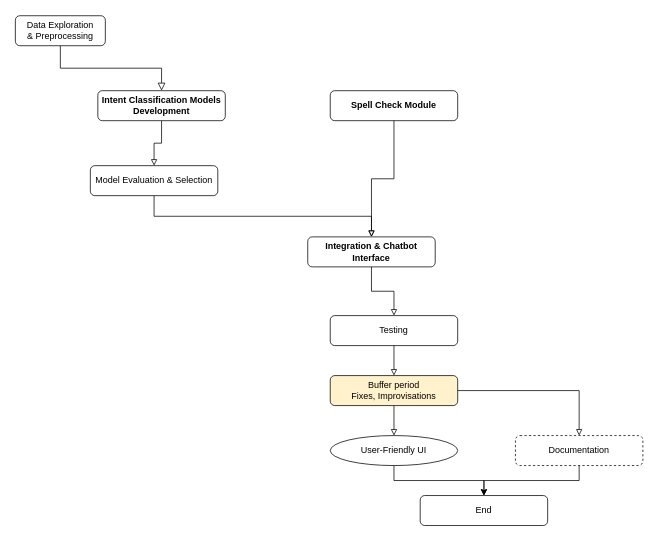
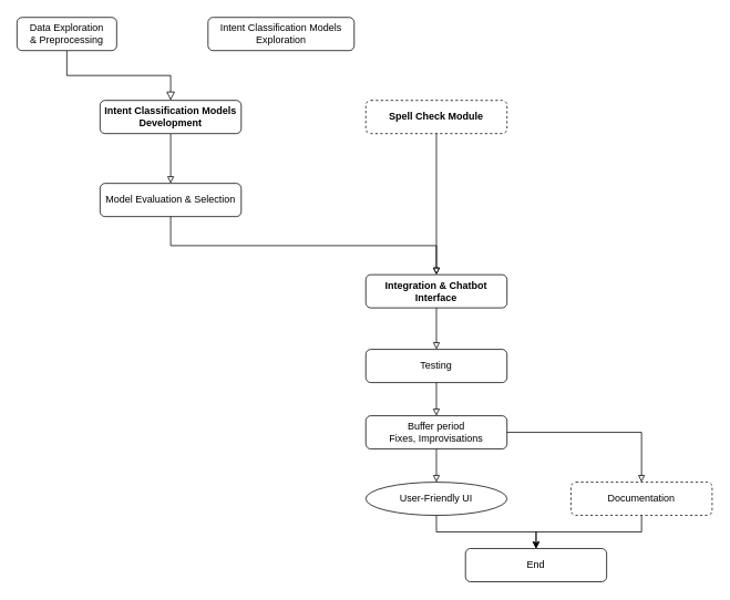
  <mxCell id="0" />
  <mxCell id="1" parent="0" />
  <mxCell id="2" value="" style="rounded=0;html=1;jettySize=auto;orthogonalLoop=1;fontSize=12;endArrow=block;endFill=0;endSize=8;strokeWidth=1;shadow=0;labelBackgroundColor=none;edgeStyle=orthogonalEdgeStyle;entryX=0.5;entryY=0;entryDx=0;entryDy=0;" parent="1" source="3" target="6" edge="1"><mxGeometry relative="1" as="geometry"><mxPoint x="80" y="110" as="targetPoint" /></mxGeometry></mxCell>
  <mxCell id="3" value="Data Exploration&lt;br style=&quot;font-size: 12px;&quot;&gt;&amp;amp; Preprocessing" style="rounded=1;whiteSpace=wrap;html=1;fontSize=12;glass=0;strokeWidth=1;shadow=0;" parent="1" vertex="1"><mxGeometry x="20" y="20" width="120" height="40" as="geometry" /></mxCell>
+ <mxCell id="4" value="Intent Classification Models Exploration" style="rounded=1;whiteSpace=wrap;html=1;fontSize=12;glass=0;strokeWidth=1;shadow=0;" parent="1" vertex="1"><mxGeometry x="250" y="20" width="176" height="40" as="geometry" /></mxCell>
  <mxCell id="5" style="edgeStyle=orthogonalEdgeStyle;rounded=0;orthogonalLoop=1;jettySize=auto;html=1;entryX=0.5;entryY=0;entryDx=0;entryDy=0;endArrow=block;endFill=0;fontSize=12;" parent="1" source="6" target="7" edge="1"><mxGeometry relative="1" as="geometry" /></mxCell>
- <mxCell id="6" value="&lt;b&gt;Intent Classification Models Development&lt;/b&gt;" style="rounded=1;whiteSpace=wrap;html=1;fontSize=12;glass=0;strokeWidth=1;shadow=0;" parent="1" vertex="1"><mxGeometry x="130" y="120" width="170" height="40" as="geometry" /></mxCell>
+ <mxCell id="6" value="&lt;b&gt;Intent Classification Models Development&lt;/b&gt;" style="rounded=1;whiteSpace=wrap;html=1;fontSize=12;glass=0;strokeWidth=1;shadow=0;" parent="1" vertex="1"><mxGeometry x="120" y="120" width="170" height="40" as="geometry" /></mxCell>
  <mxCell id="7" value="Model Evaluation &amp;amp; Selection" style="rounded=1;whiteSpace=wrap;html=1;fontSize=12;glass=0;strokeWidth=1;shadow=0;" parent="1" vertex="1"><mxGeometry x="120" y="220" width="170" height="40" as="geometry" /></mxCell>
- <mxCell id="8" value="&lt;b&gt;Spell Check Module&lt;/b&gt;" style="rounded=1;whiteSpace=wrap;html=1;fontSize=12;glass=0;strokeWidth=1;shadow=0;" parent="1" vertex="1"><mxGeometry x="440" y="120" width="170" height="40" as="geometry" /></mxCell>
+ <mxCell id="8" value="&lt;b&gt;Spell Check Module&lt;/b&gt;" style="rounded=1;whiteSpace=wrap;html=1;fontSize=12;glass=0;strokeWidth=1;shadow=0;dashed=1;" parent="1" vertex="1"><mxGeometry x="440" y="120" width="170" height="40" as="geometry" /></mxCell>
  <mxCell id="9" style="edgeStyle=orthogonalEdgeStyle;rounded=0;orthogonalLoop=1;jettySize=auto;html=1;endArrow=block;endFill=0;exitX=0.5;exitY=1;exitDx=0;exitDy=0;entryX=0.5;entryY=0;entryDx=0;entryDy=0;fontSize=12;" parent="1" source="8" target="11" edge="1"><mxGeometry relative="1" as="geometry"><mxPoint x="215" y="170" as="sourcePoint" /><mxPoint x="490" y="300" as="targetPoint" /></mxGeometry></mxCell>
  <mxCell id="10" style="edgeStyle=orthogonalEdgeStyle;rounded=0;orthogonalLoop=1;jettySize=auto;html=1;entryX=0.5;entryY=0;entryDx=0;entryDy=0;endArrow=block;endFill=0;fontSize=12;" parent="1" source="11" target="13" edge="1"><mxGeometry relative="1" as="geometry" /></mxCell>
- <mxCell id="11" value="&lt;b&gt;Integration &amp;amp; Chatbot Interface&lt;/b&gt;" style="rounded=1;whiteSpace=wrap;html=1;fontSize=12;glass=0;strokeWidth=1;shadow=0;" parent="1" vertex="1"><mxGeometry x="410" y="315" width="170" height="40" as="geometry" /></mxCell>
+ <mxCell id="11" value="&lt;b&gt;Integration &amp;amp; Chatbot Interface&lt;/b&gt;" style="rounded=1;whiteSpace=wrap;html=1;fontSize=12;glass=0;strokeWidth=1;shadow=0;" parent="1" vertex="1"><mxGeometry x="440" y="330" width="170" height="40" as="geometry" /></mxCell>
  <mxCell id="12" style="edgeStyle=orthogonalEdgeStyle;rounded=0;orthogonalLoop=1;jettySize=auto;html=1;endArrow=block;endFill=0;exitX=0.5;exitY=1;exitDx=0;exitDy=0;entryX=0.5;entryY=0;entryDx=0;entryDy=0;fontSize=12;" parent="1" source="7" target="11" edge="1"><mxGeometry relative="1" as="geometry"><mxPoint x="535" y="170" as="sourcePoint" /><mxPoint x="535" y="250" as="targetPoint" /></mxGeometry></mxCell>
  <mxCell id="13" value="Testing" style="rounded=1;whiteSpace=wrap;html=1;fontSize=12;glass=0;strokeWidth=1;shadow=0;" parent="1" vertex="1"><mxGeometry x="440" y="420" width="170" height="40" as="geometry" /></mxCell>
  <mxCell id="14" style="edgeStyle=orthogonalEdgeStyle;rounded=0;orthogonalLoop=1;jettySize=auto;html=1;entryX=0.5;entryY=0;entryDx=0;entryDy=0;endArrow=block;endFill=0;exitX=0.5;exitY=1;exitDx=0;exitDy=0;fontSize=12;" parent="1" source="13" target="16" edge="1"><mxGeometry relative="1" as="geometry"><mxPoint x="510" y="480" as="sourcePoint" /></mxGeometry></mxCell>
  <mxCell id="15" style="edgeStyle=orthogonalEdgeStyle;rounded=0;orthogonalLoop=1;jettySize=auto;html=1;entryX=0.5;entryY=0;entryDx=0;entryDy=0;endArrow=block;endFill=0;fontSize=12;" parent="1" source="16" target="18" edge="1"><mxGeometry relative="1" as="geometry" /></mxCell>
- <mxCell id="16" value="Buffer period&lt;br style=&quot;font-size: 12px;&quot;&gt;Fixes, Improvisations" style="rounded=1;whiteSpace=wrap;html=1;fontSize=12;glass=0;strokeWidth=1;shadow=0;fillColor=#fff2cc;" parent="1" vertex="1"><mxGeometry x="440" y="500" width="170" height="40" as="geometry" /></mxCell>
+ <mxCell id="16" value="Buffer period&lt;br style=&quot;font-size: 12px;&quot;&gt;Fixes, Improvisations" style="rounded=1;whiteSpace=wrap;html=1;fontSize=12;glass=0;strokeWidth=1;shadow=0;" parent="1" vertex="1"><mxGeometry x="440" y="500" width="170" height="40" as="geometry" /></mxCell>
  <mxCell id="17" style="edgeStyle=orthogonalEdgeStyle;rounded=0;orthogonalLoop=1;jettySize=auto;html=1;" edge="1" parent="1" source="18" target="22"><mxGeometry relative="1" as="geometry" /></mxCell>
  <mxCell id="18" value="User-Friendly UI" style="ellipse;whiteSpace=wrap;html=1;fontSize=12;glass=0;strokeWidth=1;shadow=0;" parent="1" vertex="1"><mxGeometry x="440" y="580" width="170" height="40" as="geometry" /></mxCell>
  <mxCell id="19" style="edgeStyle=orthogonalEdgeStyle;rounded=0;orthogonalLoop=1;jettySize=auto;html=1;entryX=0.5;entryY=0;entryDx=0;entryDy=0;" edge="1" parent="1" source="20" target="22"><mxGeometry relative="1" as="geometry"><mxPoint x="660" y="640" as="targetPoint" /></mxGeometry></mxCell>
  <mxCell id="20" value="Documentation" style="rounded=1;whiteSpace=wrap;html=1;fontSize=12;glass=0;strokeWidth=1;shadow=0;dashed=1;" parent="1" vertex="1"><mxGeometry x="687" y="580" width="170" height="40" as="geometry" /></mxCell>
  <mxCell id="21" style="edgeStyle=orthogonalEdgeStyle;rounded=0;orthogonalLoop=1;jettySize=auto;html=1;entryX=0.5;entryY=0;entryDx=0;entryDy=0;endArrow=block;endFill=0;exitX=1;exitY=0.5;exitDx=0;exitDy=0;fontSize=12;" parent="1" source="16" target="20" edge="1"><mxGeometry relative="1" as="geometry"><mxPoint x="535" y="550" as="sourcePoint" /><mxPoint x="535" y="590" as="targetPoint" /></mxGeometry></mxCell>
  <mxCell id="22" value="End" style="rounded=1;whiteSpace=wrap;html=1;fontSize=12;glass=0;strokeWidth=1;shadow=0;" vertex="1" parent="1"><mxGeometry x="560" y="660" width="170" height="40" as="geometry" /></mxCell>
